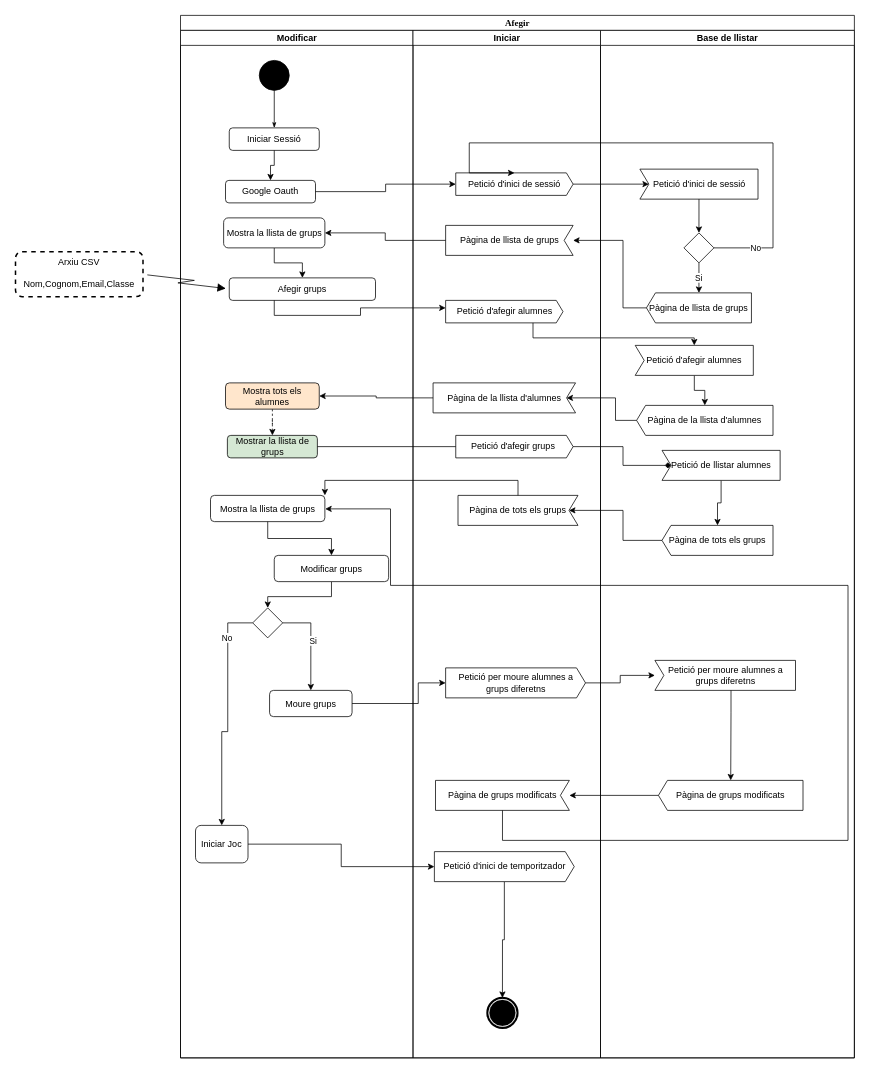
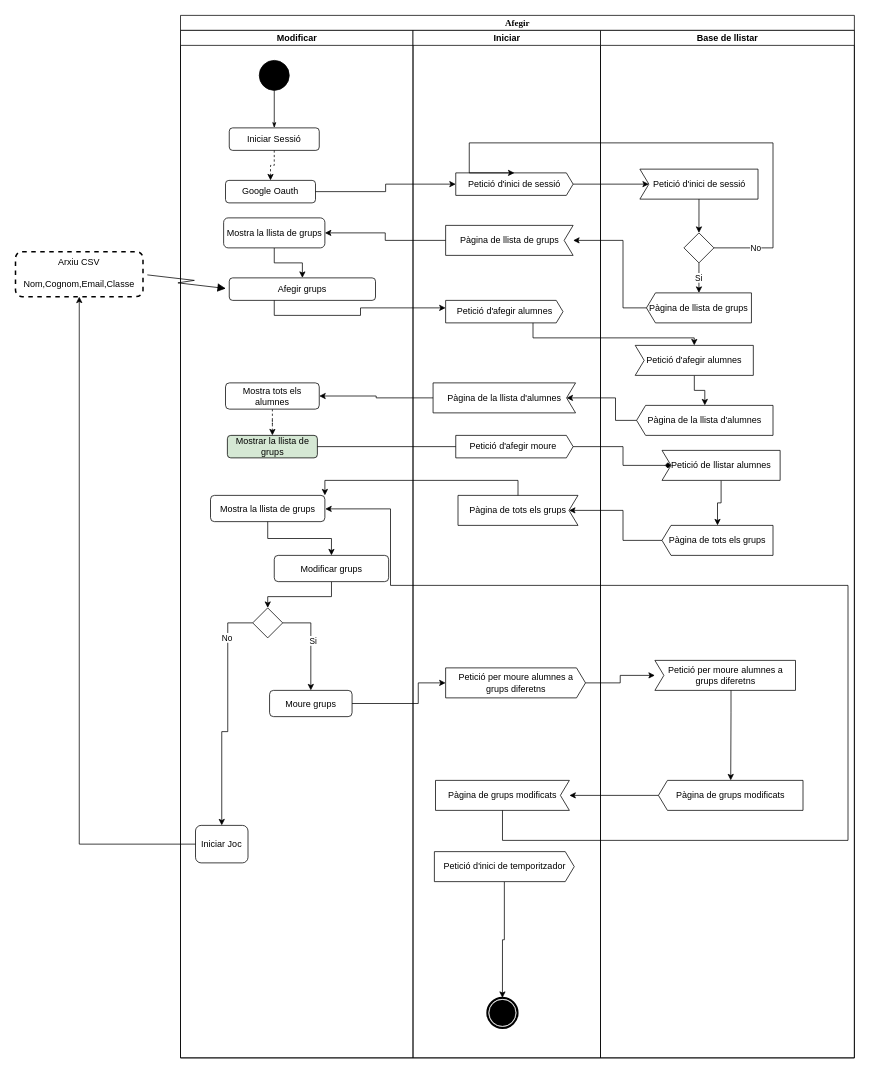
  <mxCell id="0" />
  <mxCell id="1" parent="0" />
  <mxCell id="2" value="Afegir" style="swimlane;html=1;childLayout=stackLayout;startSize=20;rounded=0;shadow=0;comic=0;labelBackgroundColor=none;strokeWidth=1;fontFamily=Verdana;fontSize=12;align=center;" parent="1" vertex="1"><mxGeometry x="240" y="20" width="898.5" height="1390" as="geometry" /></mxCell>
  <mxCell id="3" value="Modificar" style="swimlane;html=1;startSize=20;" parent="2" vertex="1"><mxGeometry y="20" width="310" height="1370" as="geometry" /></mxCell>
  <mxCell id="4" value="" style="ellipse;whiteSpace=wrap;html=1;rounded=0;shadow=0;comic=0;labelBackgroundColor=none;strokeWidth=1;fillColor=#000000;fontFamily=Verdana;fontSize=12;align=center;" parent="3" vertex="1"><mxGeometry x="105" y="40" width="40" height="40" as="geometry" /></mxCell>
  <mxCell id="5" style="edgeStyle=orthogonalEdgeStyle;rounded=0;html=1;labelBackgroundColor=none;startArrow=none;startFill=0;startSize=5;endArrow=classicThin;endFill=1;endSize=5;jettySize=auto;orthogonalLoop=1;strokeWidth=1;fontFamily=Verdana;fontSize=12;entryX=0.5;entryY=0;entryDx=0;entryDy=0;" parent="3" source="4" target="6" edge="1"><mxGeometry relative="1" as="geometry"><mxPoint x="125" y="110" as="targetPoint" /></mxGeometry></mxCell>
  <mxCell id="6" value="Iniciar Sessió" style="rounded=1;whiteSpace=wrap;html=1;labelBorderColor=none;" parent="3" vertex="1"><mxGeometry x="65" y="130" width="120" height="30" as="geometry" /></mxCell>
  <mxCell id="7" value="Google Oauth" style="rounded=1;whiteSpace=wrap;html=1;labelBorderColor=none;" parent="3" vertex="1"><mxGeometry x="60" y="200" width="120" height="30" as="geometry" /></mxCell>
- <mxCell id="8" value="" style="edgeStyle=orthogonalEdgeStyle;rounded=0;orthogonalLoop=1;jettySize=auto;html=1;" parent="3" source="6" target="7" edge="1"><mxGeometry relative="1" as="geometry" /></mxCell>
+ <mxCell id="8" value="" style="edgeStyle=orthogonalEdgeStyle;rounded=0;orthogonalLoop=1;jettySize=auto;html=1;dashed=1;" parent="3" source="6" target="7" edge="1"><mxGeometry relative="1" as="geometry" /></mxCell>
  <mxCell id="9" value="Afegir grups" style="rounded=1;whiteSpace=wrap;html=1;labelBorderColor=none;" parent="3" vertex="1"><mxGeometry x="65" y="330" width="195" height="30" as="geometry" /></mxCell>
  <mxCell id="10" style="edgeStyle=orthogonalEdgeStyle;rounded=0;orthogonalLoop=1;jettySize=auto;html=1;entryX=0.5;entryY=0;entryDx=0;entryDy=0;dashed=1;" edge="1" parent="3" source="11" target="14"><mxGeometry relative="1" as="geometry" /></mxCell>
- <mxCell id="11" value="Mostra tots els alumnes" style="rounded=1;whiteSpace=wrap;html=1;labelBorderColor=none;fillColor=#ffe6cc;" parent="3" vertex="1"><mxGeometry x="60" y="470" width="125" height="35" as="geometry" /></mxCell>
+ <mxCell id="11" value="Mostra tots els alumnes" style="rounded=1;whiteSpace=wrap;html=1;labelBorderColor=none;" parent="3" vertex="1"><mxGeometry x="60" y="470" width="125" height="35" as="geometry" /></mxCell>
  <mxCell id="12" style="edgeStyle=orthogonalEdgeStyle;rounded=0;orthogonalLoop=1;jettySize=auto;html=1;entryX=0.5;entryY=0;entryDx=0;entryDy=0;" parent="3" source="13" target="9" edge="1"><mxGeometry relative="1" as="geometry" /></mxCell>
  <mxCell id="13" value="Mostra la llista de grups" style="rounded=1;whiteSpace=wrap;html=1;labelBorderColor=none;" parent="3" vertex="1"><mxGeometry x="57.5" y="250" width="135" height="40" as="geometry" /></mxCell>
  <mxCell id="14" value="Mostrar la llista de grups" style="rounded=1;whiteSpace=wrap;html=1;labelBorderColor=none;fillColor=#d5e8d4;" vertex="1" parent="3"><mxGeometry x="62.5" y="540" width="120" height="30" as="geometry" /></mxCell>
  <mxCell id="15" value="Mostra la llista de grups" style="rounded=1;whiteSpace=wrap;html=1;labelBorderColor=none;" vertex="1" parent="3"><mxGeometry x="40" y="620" width="152.5" height="35" as="geometry" /></mxCell>
  <mxCell id="16" style="edgeStyle=orthogonalEdgeStyle;rounded=0;orthogonalLoop=1;jettySize=auto;html=1;" edge="1" parent="3" source="17" target="21"><mxGeometry relative="1" as="geometry" /></mxCell>
  <mxCell id="17" value="Modificar grups" style="rounded=1;whiteSpace=wrap;html=1;labelBorderColor=none;" vertex="1" parent="3"><mxGeometry x="125" y="700" width="152.5" height="35" as="geometry" /></mxCell>
  <mxCell id="18" style="edgeStyle=orthogonalEdgeStyle;rounded=0;orthogonalLoop=1;jettySize=auto;html=1;entryX=0.5;entryY=0;entryDx=0;entryDy=0;" edge="1" parent="3" source="15" target="17"><mxGeometry relative="1" as="geometry"><mxPoint x="116.25" y="700" as="targetPoint" /></mxGeometry></mxCell>
  <mxCell id="19" style="edgeStyle=orthogonalEdgeStyle;rounded=0;orthogonalLoop=1;jettySize=auto;html=1;entryX=0.5;entryY=0;entryDx=0;entryDy=0;" edge="1" parent="3" source="21" target="22"><mxGeometry relative="1" as="geometry"><Array as="points"><mxPoint x="63" y="790" /><mxPoint x="63" y="935" /></Array></mxGeometry></mxCell>
  <mxCell id="20" value="No" style="edgeLabel;html=1;align=center;verticalAlign=middle;resizable=0;points=[];" vertex="1" connectable="0" parent="19"><mxGeometry x="-0.659" y="-2" relative="1" as="geometry"><mxPoint as="offset" /></mxGeometry></mxCell>
  <mxCell id="21" value="" style="rhombus;whiteSpace=wrap;html=1;" vertex="1" parent="3"><mxGeometry x="96.25" y="770" width="40" height="40" as="geometry" /></mxCell>
  <mxCell id="22" value="Iniciar Joc" style="rounded=1;whiteSpace=wrap;html=1;labelBorderColor=none;" vertex="1" parent="3"><mxGeometry x="20" y="1060" width="70" height="50" as="geometry" /></mxCell>
  <mxCell id="23" value="Moure grups" style="rounded=1;whiteSpace=wrap;html=1;labelBorderColor=none;" vertex="1" parent="3"><mxGeometry x="118.75" y="880" width="110" height="35" as="geometry" /></mxCell>
  <mxCell id="24" style="edgeStyle=orthogonalEdgeStyle;rounded=0;orthogonalLoop=1;jettySize=auto;html=1;entryX=0.5;entryY=0;entryDx=0;entryDy=0;" edge="1" parent="3" source="21" target="23"><mxGeometry relative="1" as="geometry"><mxPoint x="210" y="840" as="targetPoint" /><Array as="points"><mxPoint x="174" y="790" /></Array></mxGeometry></mxCell>
  <mxCell id="25" value="Si" style="edgeLabel;html=1;align=center;verticalAlign=middle;resizable=0;points=[];" vertex="1" connectable="0" parent="24"><mxGeometry x="-0.024" y="-1" relative="1" as="geometry"><mxPoint x="3.75" y="-1" as="offset" /></mxGeometry></mxCell>
  <mxCell id="26" value="Iniciar" style="swimlane;html=1;startSize=20;" parent="2" vertex="1"><mxGeometry x="310" y="20" width="250" height="1370" as="geometry" /></mxCell>
  <mxCell id="27" value="Petició d'inici de sessió" style="shape=mxgraph.sysml.sendSigAct;whiteSpace=wrap;align=center;" parent="26" vertex="1"><mxGeometry x="57" y="190" width="156.5" height="30" as="geometry" /></mxCell>
  <mxCell id="28" value="Pàgina de llista de grups" style="shape=mxgraph.sysml.accEvent;flipH=1;whiteSpace=wrap;align=center;labelBorderColor=none;" parent="26" vertex="1"><mxGeometry x="43.5" y="260" width="170" height="40" as="geometry" /></mxCell>
  <mxCell id="29" value="Petició d'afegir alumnes" style="shape=mxgraph.sysml.sendSigAct;whiteSpace=wrap;align=center;" parent="26" vertex="1"><mxGeometry x="43.5" y="360" width="156.5" height="30" as="geometry" /></mxCell>
  <mxCell id="30" value="Pàgina de la llista d'alumnes" style="shape=mxgraph.sysml.accEvent;flipH=1;whiteSpace=wrap;align=center;labelBorderColor=none;" parent="26" vertex="1"><mxGeometry x="26.75" y="470" width="190" height="40" as="geometry" /></mxCell>
- <mxCell id="31" value="Petició d'afegir grups " style="shape=mxgraph.sysml.sendSigAct;whiteSpace=wrap;align=center;" parent="26" vertex="1"><mxGeometry x="57" y="540" width="156.5" height="30" as="geometry" /></mxCell>
+ <mxCell id="31" value="Petició d'afegir moure " style="shape=mxgraph.sysml.sendSigAct;whiteSpace=wrap;align=center;" parent="26" vertex="1"><mxGeometry x="57" y="540" width="156.5" height="30" as="geometry" /></mxCell>
  <mxCell id="32" value="Pàgina de tots els grups" style="shape=mxgraph.sysml.accEvent;flipH=1;whiteSpace=wrap;align=center;labelBorderColor=none;" parent="26" vertex="1"><mxGeometry x="60" y="620" width="160" height="40" as="geometry" /></mxCell>
  <mxCell id="33" value="Petició per moure alumnes a grups diferetns" style="shape=mxgraph.sysml.sendSigAct;whiteSpace=wrap;align=center;" vertex="1" parent="26"><mxGeometry x="43.5" y="850" width="186.5" height="40" as="geometry" /></mxCell>
  <mxCell id="34" value="Pàgina de grups modificats" style="shape=mxgraph.sysml.accEvent;flipH=1;whiteSpace=wrap;align=center;labelBorderColor=none;" vertex="1" parent="26"><mxGeometry x="30" y="1000" width="178.5" height="40" as="geometry" /></mxCell>
  <mxCell id="35" value="" style="shape=mxgraph.bpmn.shape;html=1;verticalLabelPosition=bottom;labelBackgroundColor=#ffffff;verticalAlign=top;perimeter=ellipsePerimeter;outline=end;symbol=terminate;rounded=0;shadow=0;comic=0;strokeWidth=1;fontFamily=Verdana;fontSize=12;align=center;" vertex="1" parent="26"><mxGeometry x="99.25" y="1290" width="40" height="40" as="geometry" /></mxCell>
  <mxCell id="36" style="edgeStyle=orthogonalEdgeStyle;rounded=0;orthogonalLoop=1;jettySize=auto;html=1;entryX=0.5;entryY=0;entryDx=0;entryDy=0;" edge="1" parent="26" source="37" target="35"><mxGeometry relative="1" as="geometry" /></mxCell>
  <mxCell id="37" value="Petició d'inici de temporitzador" style="shape=mxgraph.sysml.sendSigAct;whiteSpace=wrap;align=center;" vertex="1" parent="26"><mxGeometry x="28.5" y="1095" width="186.5" height="40" as="geometry" /></mxCell>
  <mxCell id="38" value="Base de llistar" style="swimlane;html=1;startSize=20;" parent="2" vertex="1"><mxGeometry x="560" y="20" width="338.5" height="1370" as="geometry" /></mxCell>
  <mxCell id="39" value="Petició d'inici de sessió" style="shape=mxgraph.sysml.accEvent;flipH=0;whiteSpace=wrap;align=center;rotation=0;textDirection=rtl;labelBorderColor=none;" parent="38" vertex="1"><mxGeometry x="52.5" y="185" width="157.5" height="40" as="geometry" /></mxCell>
  <mxCell id="40" style="edgeStyle=orthogonalEdgeStyle;rounded=0;orthogonalLoop=1;jettySize=auto;html=1;entryX=0.5;entryY=0;entryDx=0;entryDy=0;" parent="38" source="39" target="41" edge="1"><mxGeometry relative="1" as="geometry"><mxPoint x="131" y="260" as="targetPoint" /></mxGeometry></mxCell>
  <mxCell id="41" value="" style="rhombus;whiteSpace=wrap;html=1;" parent="38" vertex="1"><mxGeometry x="111.25" y="270" width="40" height="40" as="geometry" /></mxCell>
  <mxCell id="42" value="Pàgina de llista de grups" style="shape=mxgraph.sysml.sendSigAct;whiteSpace=wrap;align=center;labelBorderColor=none;flipH=1;" parent="38" vertex="1"><mxGeometry x="61.25" y="350" width="140" height="40" as="geometry" /></mxCell>
  <mxCell id="43" value="Si" style="edgeStyle=orthogonalEdgeStyle;rounded=0;orthogonalLoop=1;jettySize=auto;html=1;entryX=0.5;entryY=0;entryDx=0;entryDy=0;entryPerimeter=0;" parent="38" source="41" target="42" edge="1"><mxGeometry relative="1" as="geometry" /></mxCell>
  <mxCell id="44" style="edgeStyle=orthogonalEdgeStyle;rounded=0;orthogonalLoop=1;jettySize=auto;html=1;entryX=0.5;entryY=0;entryDx=0;entryDy=0;entryPerimeter=0;" edge="1" parent="38" source="45" target="46"><mxGeometry relative="1" as="geometry" /></mxCell>
  <mxCell id="45" value="Petició d'afegir alumnes" style="shape=mxgraph.sysml.accEvent;flipH=0;whiteSpace=wrap;align=center;rotation=0;textDirection=rtl;labelBorderColor=none;" parent="38" vertex="1"><mxGeometry x="46.25" y="420" width="157.5" height="40" as="geometry" /></mxCell>
  <mxCell id="46" value="Pàgina de la llista d'alumnes" style="shape=mxgraph.sysml.sendSigAct;whiteSpace=wrap;align=center;labelBorderColor=none;flipH=1;" parent="38" vertex="1"><mxGeometry x="48.13" y="500" width="181.87" height="40" as="geometry" /></mxCell>
  <mxCell id="47" style="edgeStyle=orthogonalEdgeStyle;rounded=0;orthogonalLoop=1;jettySize=auto;html=1;entryX=0.5;entryY=0;entryDx=0;entryDy=0;entryPerimeter=0;" edge="1" parent="38" source="48" target="49"><mxGeometry relative="1" as="geometry" /></mxCell>
  <mxCell id="48" value="Petició de llistar alumnes" style="shape=mxgraph.sysml.accEvent;flipH=0;whiteSpace=wrap;align=center;rotation=0;textDirection=rtl;labelBorderColor=none;" parent="38" vertex="1"><mxGeometry x="82" y="560" width="157.5" height="40" as="geometry" /></mxCell>
  <mxCell id="49" value="Pàgina de tots els grups" style="shape=mxgraph.sysml.sendSigAct;whiteSpace=wrap;align=center;labelBorderColor=none;flipH=1;" parent="38" vertex="1"><mxGeometry x="82" y="660" width="148" height="40" as="geometry" /></mxCell>
  <mxCell id="50" value="Petició per moure alumnes a grups diferetns" style="shape=mxgraph.sysml.accEvent;flipH=0;whiteSpace=wrap;align=center;rotation=0;textDirection=rtl;labelBorderColor=none;" vertex="1" parent="38"><mxGeometry x="72.5" y="840" width="187.5" height="40" as="geometry" /></mxCell>
  <mxCell id="51" value="Pàgina de grups modificats" style="shape=mxgraph.sysml.sendSigAct;whiteSpace=wrap;align=center;labelBorderColor=none;flipH=1;" vertex="1" parent="38"><mxGeometry x="77.25" y="1000" width="192.75" height="40" as="geometry" /></mxCell>
  <mxCell id="52" style="edgeStyle=orthogonalEdgeStyle;rounded=0;orthogonalLoop=1;jettySize=auto;html=1;entryX=0.5;entryY=0;entryDx=0;entryDy=0;entryPerimeter=0;" edge="1" parent="38" source="50" target="51"><mxGeometry relative="1" as="geometry"><Array as="points"><mxPoint x="174" y="910" /><mxPoint x="174" y="910" /></Array></mxGeometry></mxCell>
  <mxCell id="53" style="edgeStyle=orthogonalEdgeStyle;rounded=0;orthogonalLoop=1;jettySize=auto;html=1;entryX=0;entryY=0.5;entryDx=0;entryDy=0;entryPerimeter=0;" parent="2" source="7" target="27" edge="1"><mxGeometry relative="1" as="geometry" /></mxCell>
  <mxCell id="54" style="edgeStyle=orthogonalEdgeStyle;rounded=0;orthogonalLoop=1;jettySize=auto;html=1;entryX=0;entryY=0.5;entryDx=12;entryDy=0;entryPerimeter=0;" parent="2" source="27" target="39" edge="1"><mxGeometry relative="1" as="geometry" /></mxCell>
  <mxCell id="55" value="No" style="edgeStyle=orthogonalEdgeStyle;rounded=0;orthogonalLoop=1;jettySize=auto;html=1;entryX=0.5;entryY=0;entryDx=0;entryDy=0;entryPerimeter=0;" parent="2" source="41" target="27" edge="1"><mxGeometry x="-0.844" relative="1" as="geometry"><mxPoint x="700" y="360" as="targetPoint" /><Array as="points"><mxPoint x="790" y="310" /><mxPoint x="790" y="170" /><mxPoint x="385" y="170" /><mxPoint x="385" y="210" /></Array><mxPoint as="offset" /></mxGeometry></mxCell>
  <mxCell id="56" style="edgeStyle=orthogonalEdgeStyle;rounded=0;orthogonalLoop=1;jettySize=auto;html=1;" parent="2" source="42" target="28" edge="1"><mxGeometry relative="1" as="geometry"><Array as="points"><mxPoint x="590" y="390" /><mxPoint x="590" y="300" /></Array></mxGeometry></mxCell>
  <mxCell id="57" style="edgeStyle=orthogonalEdgeStyle;rounded=0;orthogonalLoop=1;jettySize=auto;html=1;entryX=1;entryY=0.5;entryDx=0;entryDy=0;" parent="2" source="28" target="13" edge="1"><mxGeometry relative="1" as="geometry" /></mxCell>
  <mxCell id="58" style="edgeStyle=orthogonalEdgeStyle;rounded=0;orthogonalLoop=1;jettySize=auto;html=1;entryX=0;entryY=0.5;entryDx=12;entryDy=0;entryPerimeter=0;exitX=1;exitY=0.5;exitDx=0;exitDy=0;exitPerimeter=0;" parent="2" source="46" target="30" edge="1"><mxGeometry relative="1" as="geometry"><Array as="points"><mxPoint x="580" y="540" /><mxPoint x="580" y="510" /></Array><mxPoint x="550" y="540" as="sourcePoint" /></mxGeometry></mxCell>
  <mxCell id="59" style="edgeStyle=orthogonalEdgeStyle;rounded=0;orthogonalLoop=1;jettySize=auto;html=1;entryX=0.5;entryY=0;entryDx=0;entryDy=0;entryPerimeter=0;" parent="2" source="29" target="45" edge="1"><mxGeometry relative="1" as="geometry"><Array as="points"><mxPoint x="470" y="430" /><mxPoint x="685" y="430" /></Array></mxGeometry></mxCell>
  <mxCell id="60" style="edgeStyle=orthogonalEdgeStyle;rounded=0;orthogonalLoop=1;jettySize=auto;html=1;entryX=1;entryY=0.5;entryDx=0;entryDy=0;" parent="2" source="30" target="11" edge="1"><mxGeometry relative="1" as="geometry" /></mxCell>
  <mxCell id="61" style="edgeStyle=orthogonalEdgeStyle;rounded=0;orthogonalLoop=1;jettySize=auto;html=1;" parent="2" source="9" target="29" edge="1"><mxGeometry relative="1" as="geometry"><mxPoint x="280" y="390" as="targetPoint" /><Array as="points"><mxPoint x="125" y="400" /><mxPoint x="240" y="400" /><mxPoint x="240" y="390" /></Array></mxGeometry></mxCell>
  <mxCell id="62" style="edgeStyle=orthogonalEdgeStyle;rounded=0;orthogonalLoop=1;jettySize=auto;html=1;entryX=0;entryY=0.5;entryDx=12;entryDy=0;entryPerimeter=0;endArrow=diamond;" parent="2" source="31" target="48" edge="1"><mxGeometry relative="1" as="geometry"><Array as="points"><mxPoint x="590" y="575" /><mxPoint x="590" y="600" /></Array></mxGeometry></mxCell>
  <mxCell id="63" style="edgeStyle=orthogonalEdgeStyle;rounded=0;orthogonalLoop=1;jettySize=auto;html=1;entryX=0;entryY=0.5;entryDx=12;entryDy=0;entryPerimeter=0;exitX=1;exitY=0.5;exitDx=0;exitDy=0;exitPerimeter=0;" parent="2" source="49" target="32" edge="1"><mxGeometry relative="1" as="geometry"><Array as="points"><mxPoint x="590" y="700" /><mxPoint x="590" y="660" /></Array><mxPoint x="703.25" y="740" as="sourcePoint" /></mxGeometry></mxCell>
  <mxCell id="64" style="edgeStyle=orthogonalEdgeStyle;rounded=0;orthogonalLoop=1;jettySize=auto;html=1;entryX=0;entryY=0.5;entryDx=0;entryDy=0;entryPerimeter=0;endArrow=none;" edge="1" parent="2" source="14" target="31"><mxGeometry relative="1" as="geometry" /></mxCell>
  <mxCell id="65" style="edgeStyle=orthogonalEdgeStyle;rounded=0;orthogonalLoop=1;jettySize=auto;html=1;entryX=1;entryY=0;entryDx=0;entryDy=0;" edge="1" parent="2" source="32" target="15"><mxGeometry relative="1" as="geometry"><mxPoint x="200" y="660" as="targetPoint" /><Array as="points"><mxPoint x="450" y="620" /><mxPoint x="193" y="620" /></Array></mxGeometry></mxCell>
  <mxCell id="66" style="edgeStyle=orthogonalEdgeStyle;rounded=0;orthogonalLoop=1;jettySize=auto;html=1;" edge="1" parent="2" source="33" target="50"><mxGeometry relative="1" as="geometry" /></mxCell>
  <mxCell id="67" style="edgeStyle=orthogonalEdgeStyle;rounded=0;orthogonalLoop=1;jettySize=auto;html=1;entryX=0;entryY=0.5;entryDx=0;entryDy=0;entryPerimeter=0;" edge="1" parent="2" source="23" target="33"><mxGeometry relative="1" as="geometry"><Array as="points"><mxPoint x="317" y="918" /><mxPoint x="317" y="890" /></Array></mxGeometry></mxCell>
  <mxCell id="68" style="edgeStyle=orthogonalEdgeStyle;rounded=0;orthogonalLoop=1;jettySize=auto;html=1;" edge="1" parent="2" source="51" target="34"><mxGeometry relative="1" as="geometry" /></mxCell>
  <mxCell id="69" style="edgeStyle=orthogonalEdgeStyle;rounded=0;orthogonalLoop=1;jettySize=auto;html=1;" edge="1" parent="2" source="34"><mxGeometry relative="1" as="geometry"><mxPoint x="193" y="658" as="targetPoint" /><Array as="points"><mxPoint x="429" y="1100" /><mxPoint x="890" y="1100" /><mxPoint x="890" y="760" /><mxPoint x="280" y="760" /><mxPoint x="280" y="658" /><mxPoint x="193" y="658" /></Array></mxGeometry></mxCell>
- <mxCell id="70" style="edgeStyle=orthogonalEdgeStyle;rounded=0;orthogonalLoop=1;jettySize=auto;html=1;entryX=0;entryY=0.5;entryDx=0;entryDy=0;entryPerimeter=0;" edge="1" parent="2" source="22" target="37"><mxGeometry relative="1" as="geometry" /></mxCell>
+ <mxCell id="70" style="edgeStyle=orthogonalEdgeStyle;rounded=0;orthogonalLoop=1;jettySize=auto;html=1;" edge="1" parent="2" source="22" target="71"><mxGeometry relative="1" as="geometry" /></mxCell>
  <mxCell id="71" value="Arxiu CSV&lt;br&gt;&lt;br&gt;Nom,Cognom,Email,Classe" style="shape=rect;html=1;rounded=1;verticalAlign=top;dashed=1;strokeWidth=2;whiteSpace=wrap;align=center;" vertex="1" parent="1"><mxGeometry x="20" y="335" width="170" height="60" as="geometry" /></mxCell>
  <mxCell id="72" value="" style="shape=mxgraph.lean_mapping.electronic_info_flow_edge;html=1;edgeStyle=none;align=center;verticalAlign=bottom;exitX=1;exitY=0.5;fillColor=#ffffff;entryX=0;entryY=0.5;entryDx=0;entryDy=0;" edge="1" source="71" parent="1" target="9"><mxGeometry x="1" relative="1" as="geometry"><mxPoint x="290" y="320" as="targetPoint" /></mxGeometry></mxCell>
